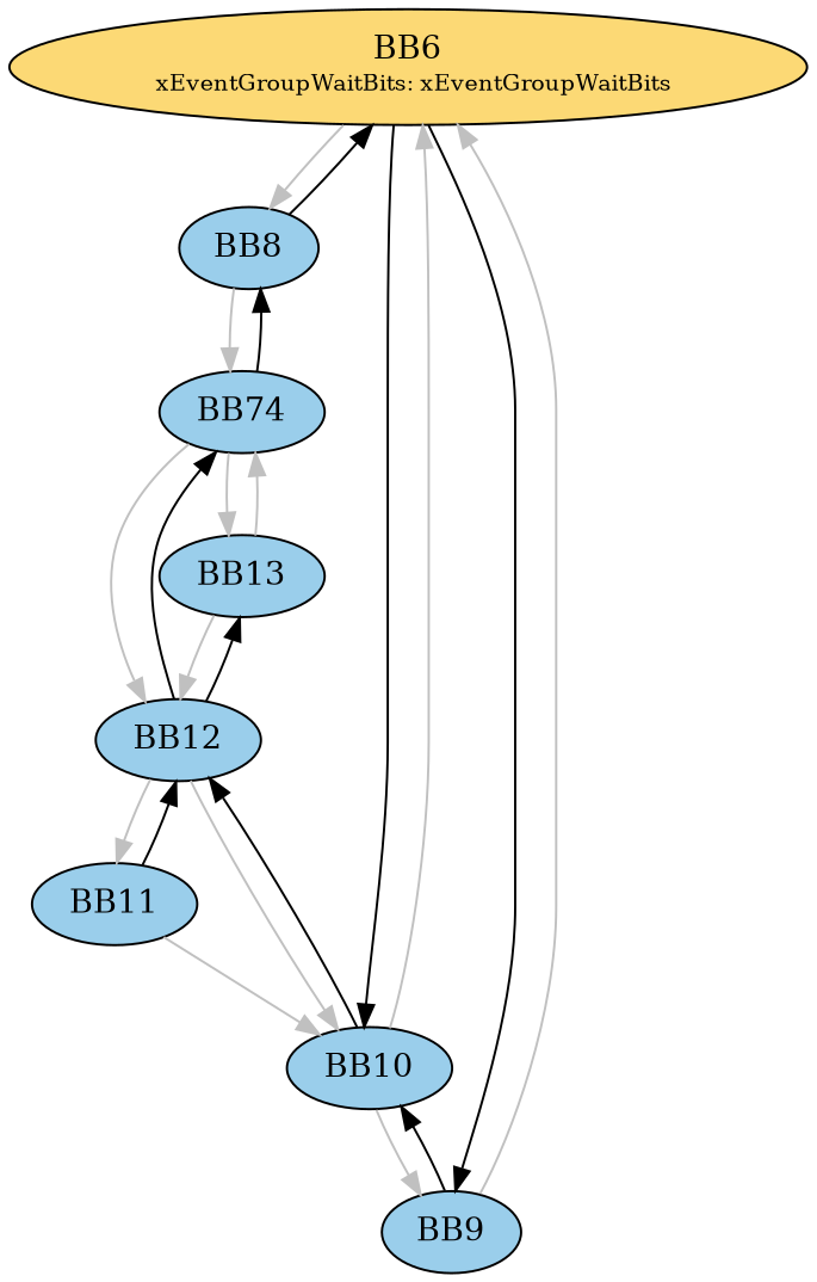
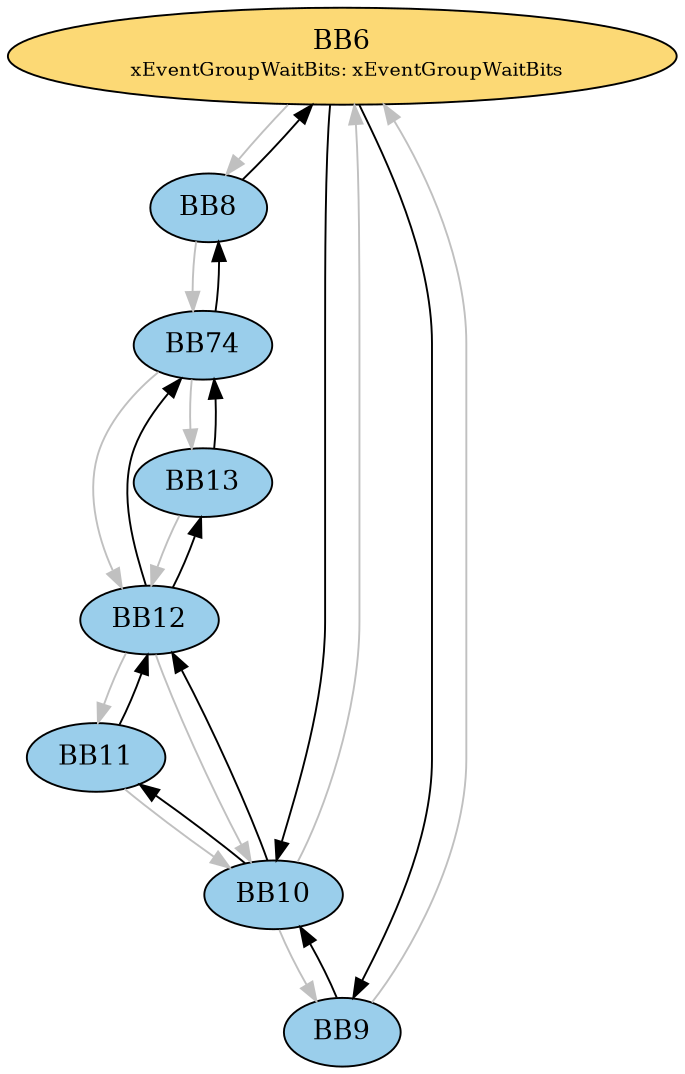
  digraph {
    node [fillcolor="#9ACEEB" style=filled]
    n1 [fillcolor="#FCD975" label=<BB6<BR /> <FONT POINT-SIZE="10">xEventGroupWaitBits: xEventGroupWaitBits</FONT>>]
    BB8
    n3 [label=BB74]
    BB9
    BB10
    BB12
    BB13
    BB11
    n1 -> BB8 [color=grey]
    n1 -> BB9
    n1 -> BB10
    BB8 -> n1
    BB8 -> n3 [color=grey]
    n3 -> BB8
    n3 -> BB12 [color=grey]
    n3 -> BB13 [color=grey]
    BB9 -> n1 [color=grey]
    BB9 -> BB10
    BB10 -> n1 [color=grey]
    BB10 -> BB9 [color=grey]
    BB10 -> BB12
+   BB10 -> BB11
    BB12 -> n3
    BB12 -> BB10 [color=grey]
    BB12 -> BB13
    BB12 -> BB11 [color=grey]
-   BB13 -> n3 [color=grey]
+   BB13 -> n3
    BB13 -> BB12 [color=grey]
    BB11 -> BB10 [color=grey]
    BB11 -> BB12
  }
